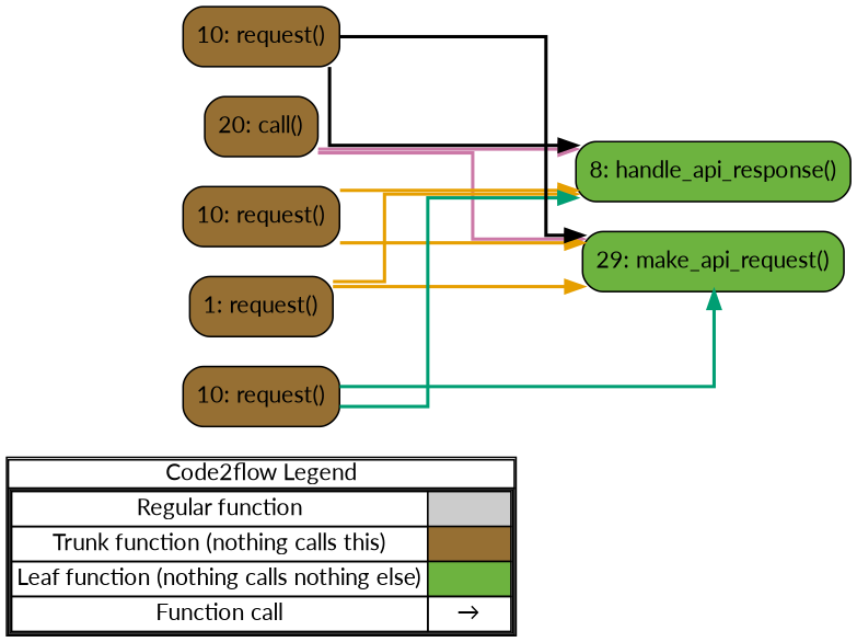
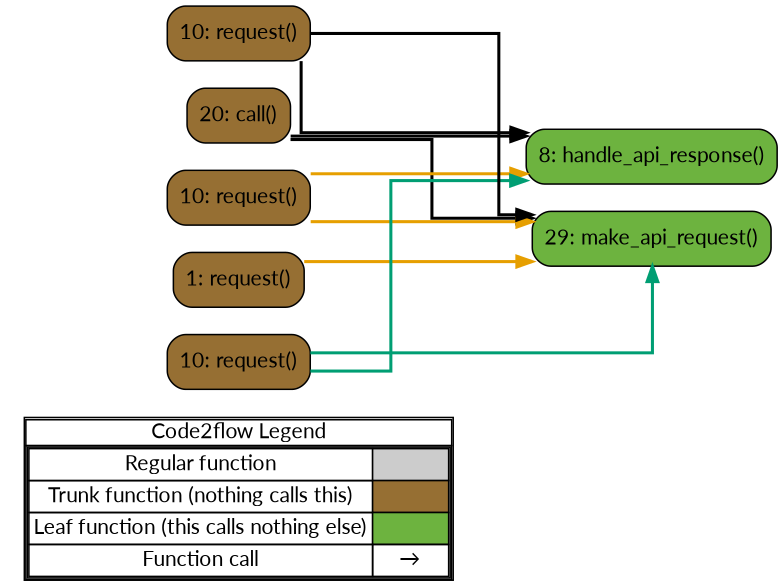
  digraph {
    concentrate=true
    fontname=Lato
    rankdir=LR
    splines=ortho
    node [fontname=Lato shape=rect fillcolor="#966F33" style="rounded,filled"]
    edge [color="#E69F00" fontname=Lato penwidth=2]
-   n1 [label=<         <table cellspacing="0" cellpadding="0" border="1"><tr><td>Code2flow Legend</td></tr><tr><td>         <table cellspacing="0">         <tr><td>Regular function</td><td width="50px" bgcolor='#cccccc'></td></tr>         <tr><td>Trunk function (nothing calls this)</td><td bgcolor='#966F33'></td></tr>         <tr><td>Leaf function (nothing calls nothing else)</td><td bgcolor='#6db33f'></td></tr>         <tr><td>Function call</td><td><font color='black'>&#8594;</font></td></tr>         </table></td></tr></table>         > margin=0 shape=none fillcolor="" style=""]
+   n1 [label=<         <table cellspacing="0" cellpadding="0" border="1"><tr><td>Code2flow Legend</td></tr><tr><td>         <table cellspacing="0">         <tr><td>Regular function</td><td width="50px" bgcolor='#cccccc'></td></tr>         <tr><td>Trunk function (nothing calls this)</td><td bgcolor='#966F33'></td></tr>         <tr><td>Leaf function (this calls nothing else)</td><td bgcolor='#6db33f'></td></tr>         <tr><td>Function call</td><td><font color='black'>&#8594;</font></td></tr>         </table></td></tr></table>         > margin=0 shape=none fillcolor="" style=""]
    n2 [fillcolor="#6db33f" label="8: handle_api_response()"]
    n3 [fillcolor="#6db33f" label="29: make_api_request()"]
    n4 [label="20: call()"]
    n5 [label="10: request()"]
    n6 [label="1: request()"]
    n7 [label="10: request()"]
    n8 [label="10: request()"]
    subgraph sub_1 {
      label=legend
      rank=min
      n1
    }
    subgraph sub_2 {
      label="File: api_utils"
      style=dotted
      n2
      n3
    }
    subgraph sub_3 {
      label="File: raw_sensor_data_api"
      style=dotted
      n4
    }
    subgraph sub_4 {
      label="File: sensor_types_api"
      style=dotted
      n5
    }
    subgraph sub_5 {
      label="File: sensors_api"
      style=dotted
      n6
    }
    subgraph sub_6 {
      label="File: themes_api"
      style=dotted
      n7
    }
    subgraph sub_7 {
      label="File: variables_api"
      style=dotted
      n8
    }
-   n4 -> n2 [color="#CC79A7"]
-   n4 -> n3 [color="#CC79A7"]
+   n4 -> n2 [color="#000000"]
+   n4 -> n3 [color="#000000"]
    n5 -> n2
    n5 -> n3
-   n6 -> n2
    n6 -> n3
    n7 -> n2 [color="#009E73"]
    n7 -> n3 [color="#009E73"]
    n8 -> n2 [color="#000000"]
    n8 -> n3 [color="#000000"]
  }
